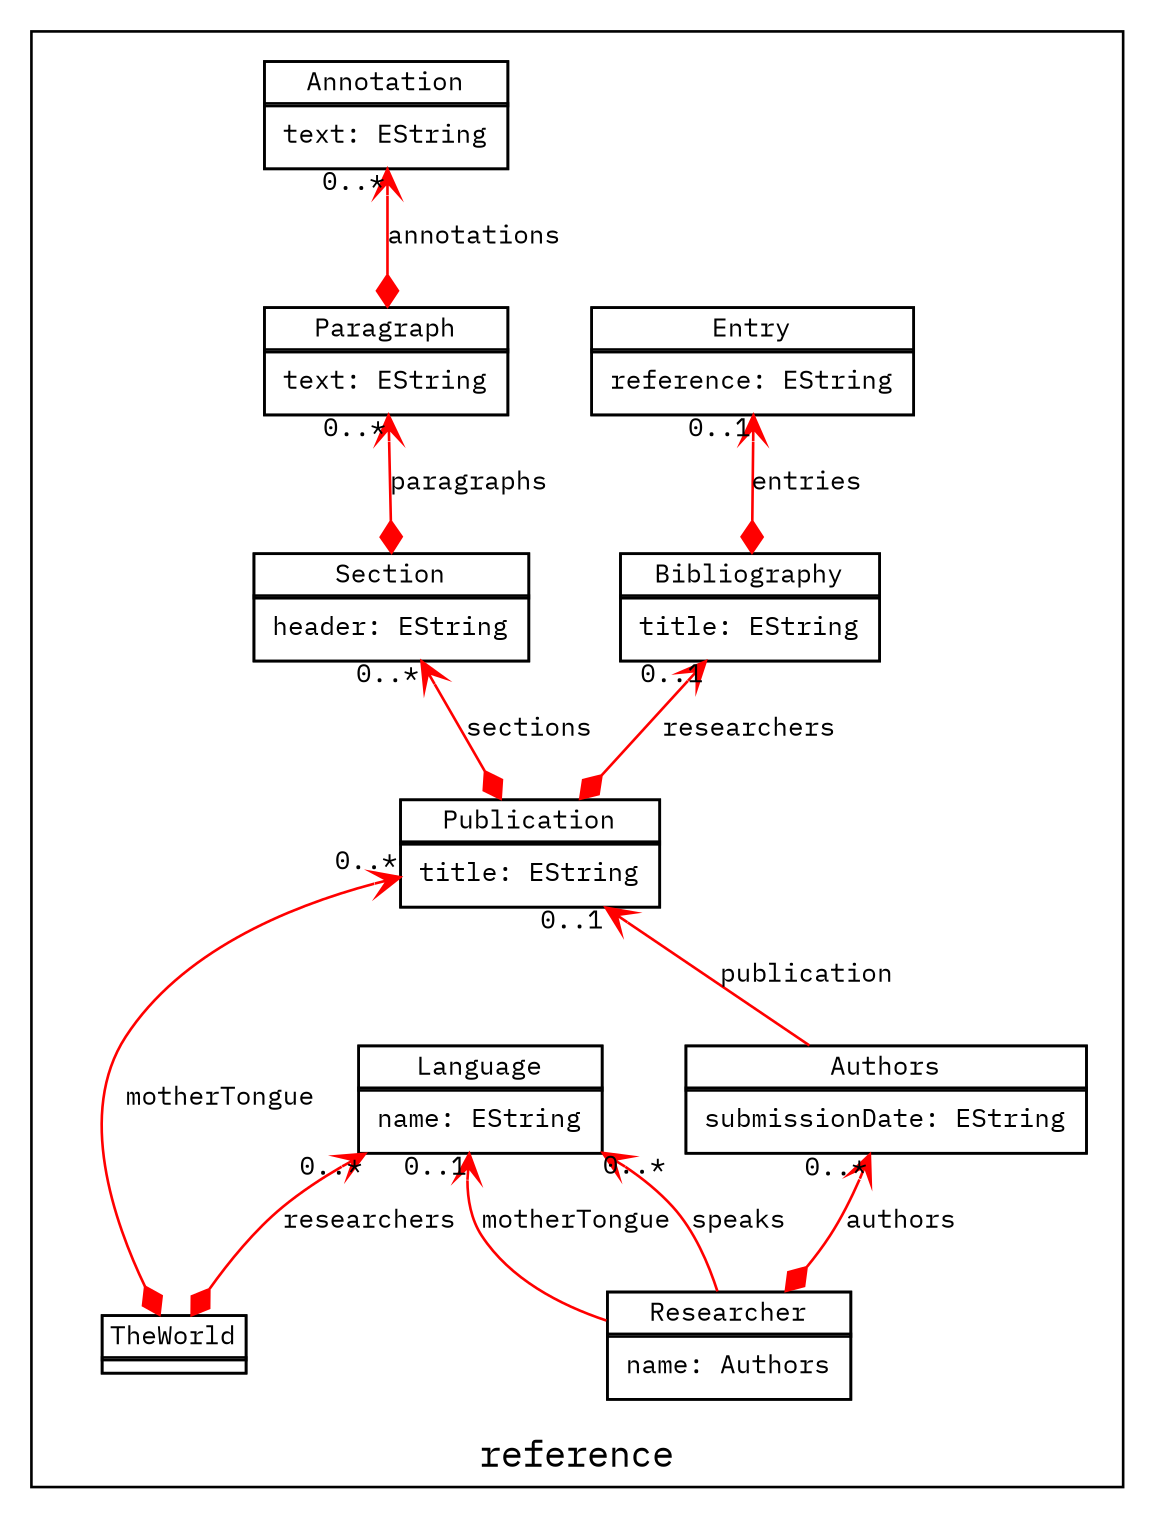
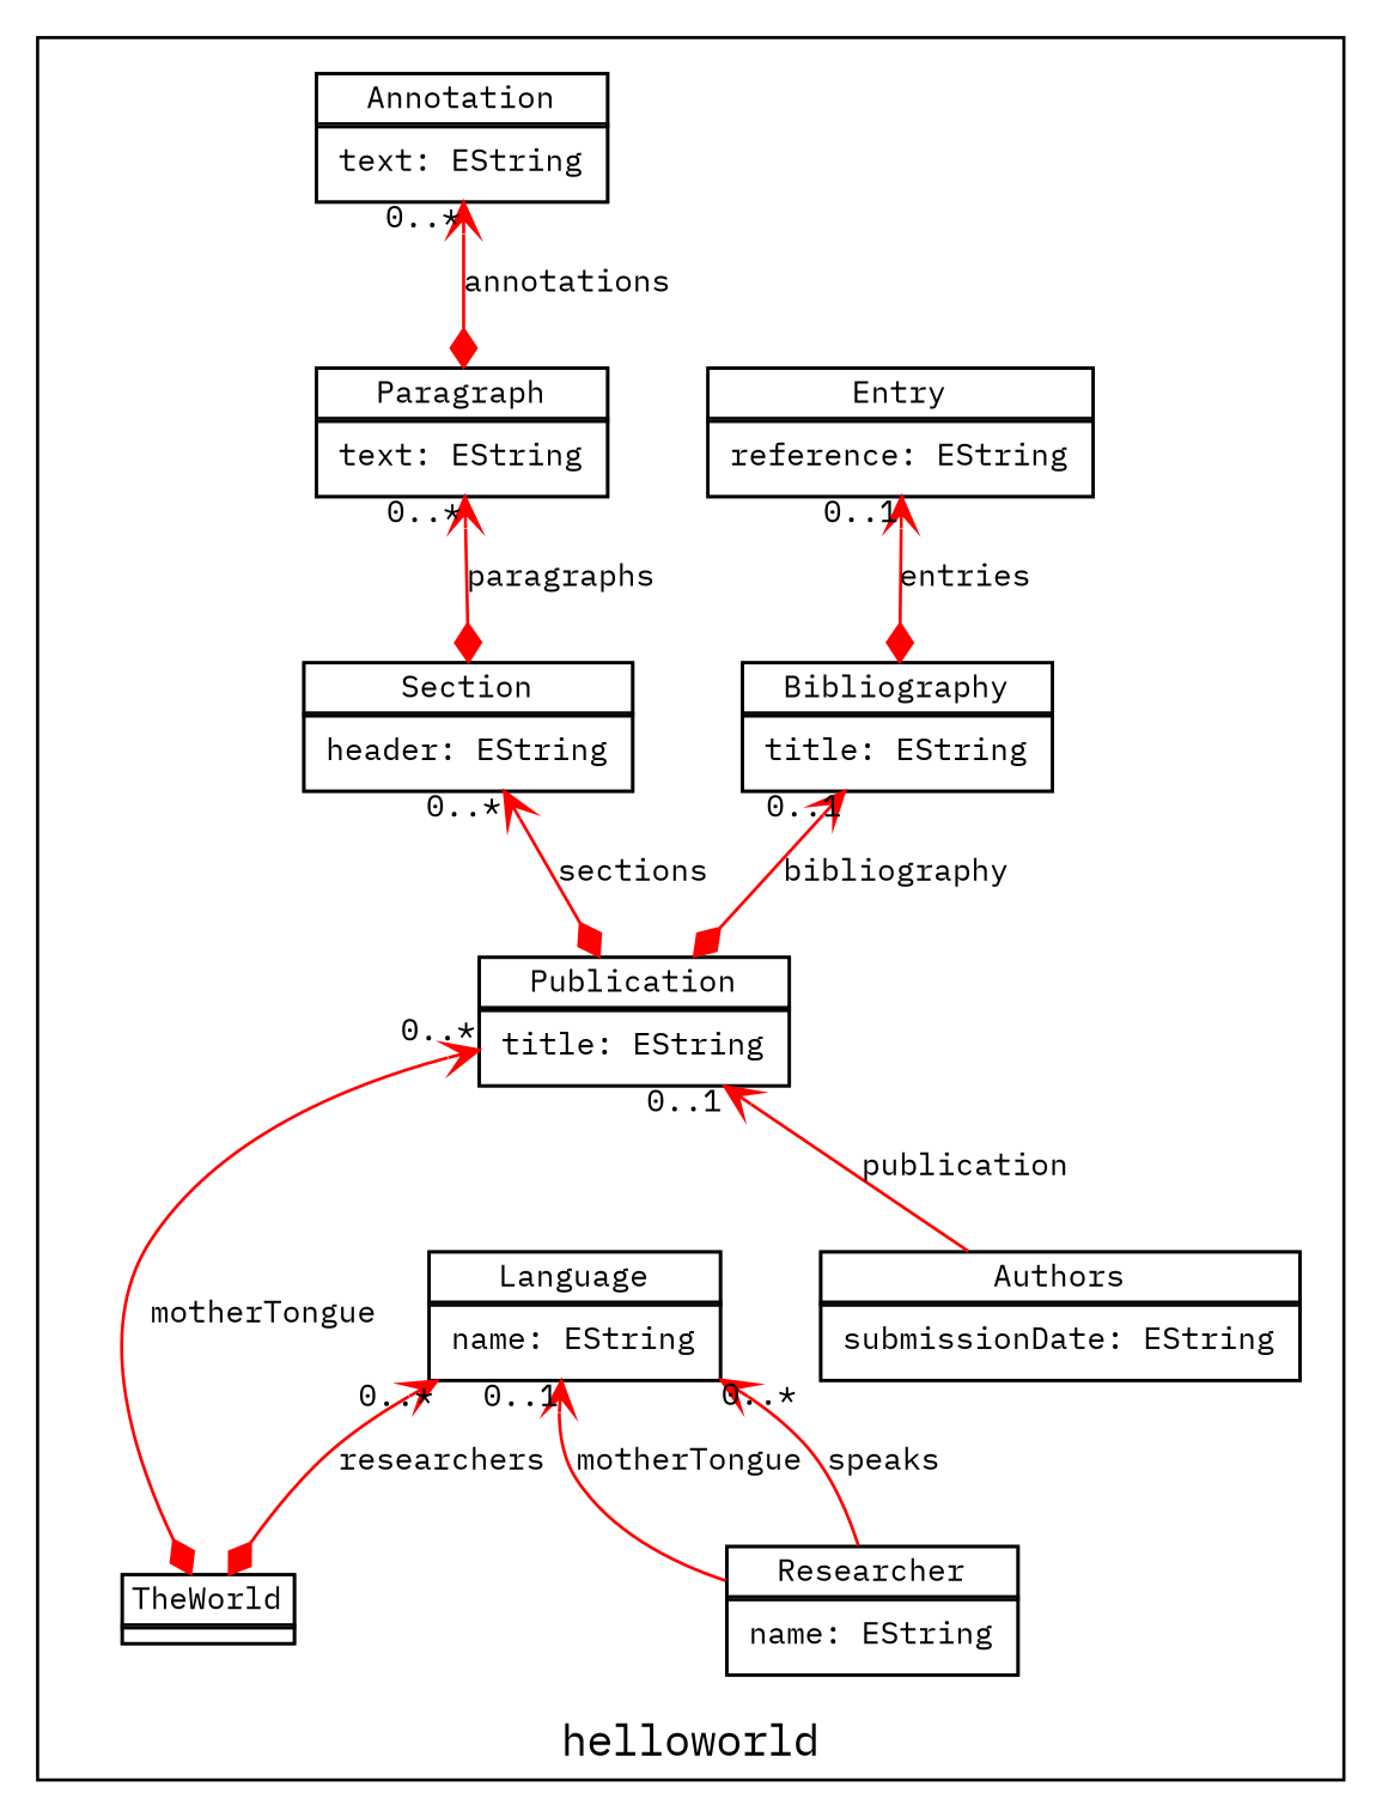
  digraph {
    fontname="IBM Plex Mono"
    labelfloat=true
    rankdir=BT
    node [fontname="IBM Plex Mono" fontsize=10 shape=none]
    edge [arrowhead=vee arrowtail=diamond color=red dir=both fontname="IBM Plex Mono" fontsize=10 headlabel="0..*" headport=pid13978943 tailport=pid29516678]
    n1 [label=<<TABLE  cellspacing="-1" cellpadding="0" border="0" > <!-- top  --> <TR><TD port="pid13978943"><TABLE bgcolor=".0 .0 1.0" cellspacing="-1" border="1" ><TR><TD>Language</TD></TR> <TR><TD><TABLE border="0"> <!-- attr 4  --><TR><TD port="pLanguage_name" align="left">name: EString</TD></TR></TABLE></TD></TR> </TABLE> </TD></TR></TABLE>>]
    n2 [label=<<TABLE  cellspacing="-1" cellpadding="0" border="0" > <!-- top  --> <TR><TD port="pid18294794"><TABLE bgcolor=".0 .0 1.0" cellspacing="-1" border="1" ><TR><TD>Annotation</TD></TR> <TR><TD><TABLE border="0"> <!-- attr 4  --><TR><TD port="pAnnotation_text" align="left">text: EString</TD></TR></TABLE></TD></TR> </TABLE> </TD></TR></TABLE>>]
    n3 [label=<<TABLE  cellspacing="-1" cellpadding="0" border="0" > <!-- top  --> <TR><TD port="pid648928"><TABLE bgcolor=".0 .0 1.0" cellspacing="-1" border="1" ><TR><TD>Paragraph</TD></TR> <TR><TD><TABLE border="0"> <!-- attr 4  --><TR><TD port="pParagraph_text" align="left">text: EString</TD></TR></TABLE></TD></TR> </TABLE> </TD></TR></TABLE>>]
    n4 [label=<<TABLE  cellspacing="-1" cellpadding="0" border="0" > <!-- top  --> <TR><TD port="pid9073930"><TABLE bgcolor=".0 .0 1.0" cellspacing="-1" border="1" ><TR><TD>Section</TD></TR> <TR><TD><TABLE border="0"> <!-- attr 4  --><TR><TD port="pSection_header" align="left">header: EString</TD></TR></TABLE></TD></TR> </TABLE> </TD></TR></TABLE>>]
    n5 [label=<<TABLE  cellspacing="-1" cellpadding="0" border="0" > <!-- top  --> <TR><TD port="pid6270370"><TABLE bgcolor=".0 .0 1.0" cellspacing="-1" border="1" ><TR><TD>Entry</TD></TR> <TR><TD><TABLE border="0"> <!-- attr 4  --><TR><TD port="pEntry_reference" align="left">reference: EString</TD></TR></TABLE></TD></TR> </TABLE> </TD></TR></TABLE>>]
    n6 [label=<<TABLE  cellspacing="-1" cellpadding="0" border="0" > <!-- top  --> <TR><TD port="pid21342485"><TABLE bgcolor=".0 .0 1.0" cellspacing="-1" border="1" ><TR><TD>Bibliography</TD></TR> <TR><TD><TABLE border="0"> <!-- attr 4  --><TR><TD port="pBibliography_title" align="left">title: EString</TD></TR></TABLE></TD></TR> </TABLE> </TD></TR></TABLE>>]
    n7 [label=<<TABLE  cellspacing="-1" cellpadding="0" border="0" > <!-- top  --> <TR><TD port="pid23001706"><TABLE bgcolor=".0 .0 1.0" cellspacing="-1" border="1" ><TR><TD>Publication</TD></TR> <TR><TD><TABLE border="0"> <!-- attr 4  --><TR><TD port="pPublication_title" align="left">title: EString</TD></TR></TABLE></TD></TR> </TABLE> </TD></TR></TABLE>>]
    n8 [label=<<TABLE  cellspacing="-1" cellpadding="0" border="0" > <!-- top  --> <TR><TD port="pid1356681"><TABLE bgcolor=".0 .0 1.0" cellspacing="-1" border="1" ><TR><TD>Authors</TD></TR> <TR><TD><TABLE border="0"> <!-- attr 4  --><TR><TD port="pAuthors_submissionDate" align="left">submissionDate: EString</TD></TR></TABLE></TD></TR> </TABLE> </TD></TR></TABLE>>]
-   n9 [label=<<TABLE  cellspacing="-1" cellpadding="0" border="0" > <!-- top  --> <TR><TD port="pid29516678"><TABLE bgcolor=".0 .0 1.0" cellspacing="-1" border="1" ><TR><TD>Researcher</TD></TR> <TR><TD><TABLE border="0"> <!-- attr 4  --><TR><TD port="pResearcher_name" align="left">name: Authors</TD></TR></TABLE></TD></TR> </TABLE> </TD></TR></TABLE>>]
+   n9 [label=<<TABLE  cellspacing="-1" cellpadding="0" border="0" > <!-- top  --> <TR><TD port="pid29516678"><TABLE bgcolor=".0 .0 1.0" cellspacing="-1" border="1" ><TR><TD>Researcher</TD></TR> <TR><TD><TABLE border="0"> <!-- attr 4  --><TR><TD port="pResearcher_name" align="left">name: EString</TD></TR></TABLE></TD></TR> </TABLE> </TD></TR></TABLE>>]
    n10 [label=<<TABLE  cellspacing="-1" cellpadding="0" border="0" > <!-- top  --> <TR><TD port="pid29923710"><TABLE bgcolor=".0 .0 1.0" cellspacing="-1" border="1" ><TR><TD>TheWorld</TD></TR> <TR><TD></TD></TR></TABLE> </TD></TR></TABLE>>]
    subgraph cluster_1 {
-     label=reference
+     label=helloworld
      n1
      n2
      n3
      n4
      n5
      n6
      n7
      n8
      n9
      n10
    }
    subgraph cluster_2 {
      label=ecore
    }
    n3 -> n2 [headport=pid18294794 label=annotations tailport=pid648928]
    n4 -> n3 [headport=pid648928 label=paragraphs tailport=pid9073930]
    n6 -> n5 [headlabel="0..1" headport=pid6270370 label=entries tailport=pid21342485]
    n7 -> n4 [headport=pid9073930 label=sections tailport=pid23001706]
-   n7 -> n6 [headlabel="0..1" headport=pid21342485 label=researchers tailport=pid23001706]
+   n7 -> n6 [headlabel="0..1" headport=pid21342485 label=bibliography tailport=pid23001706]
    n8 -> n7 [headlabel="0..1" headport=pid23001706 label=publication tailport=pid1356681 arrowtail="" dir=""]
    n9 -> n1 [headlabel="0..1" label=motherTongue arrowtail="" dir=""]
    n9 -> n1 [label=speaks arrowtail="" dir=""]
-   n9 -> n8 [headport=pid1356681 label=authors]
    n10 -> n1 [label=researchers tailport=pid29923710]
    n10 -> n7 [headport=pid23001706 label=motherTongue tailport=pid29923710]
  }
